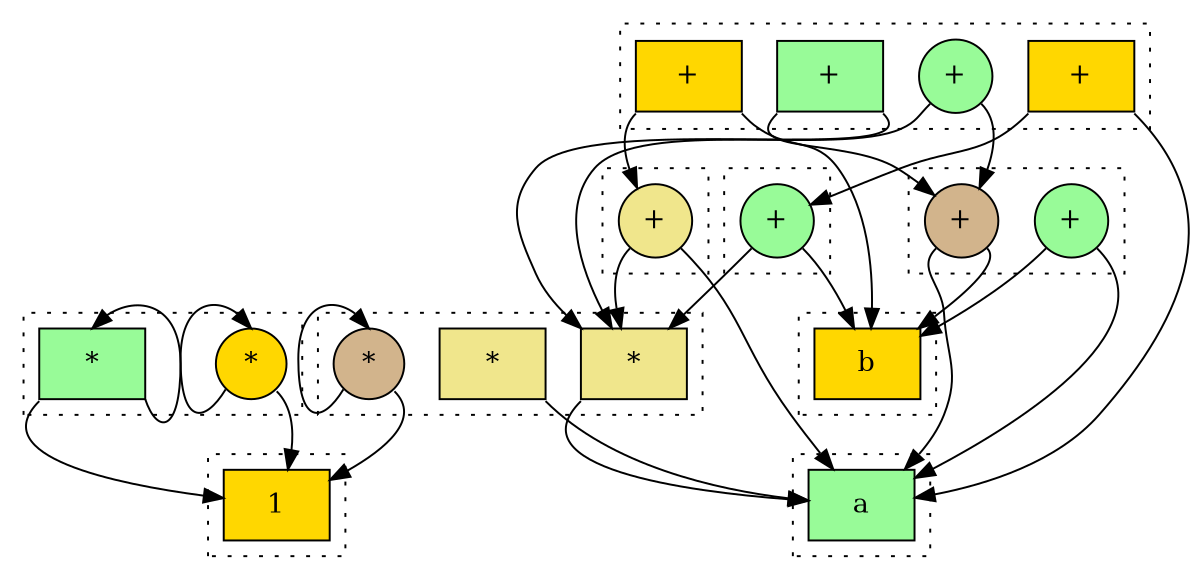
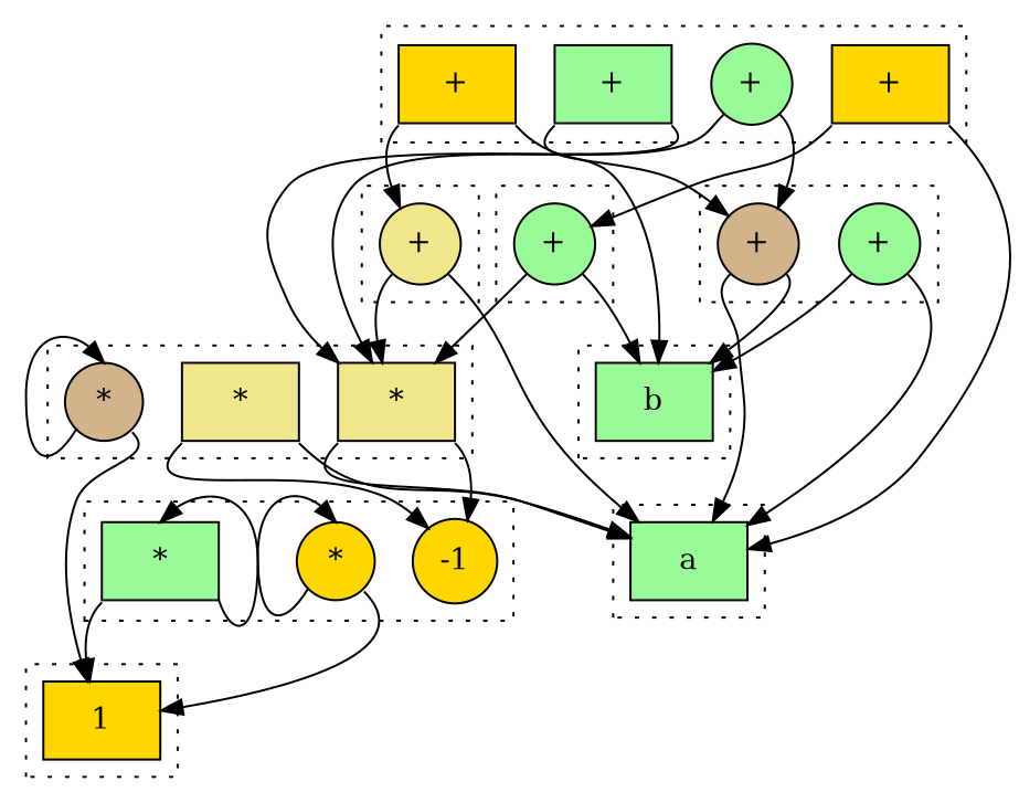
  digraph {
    clusterrank=local
    compound=true
    node [fillcolor=palegreen shape=box style=filled]
    edge [tailport=se]
    n1 [fillcolor=khaki label="+" shape=circle]
    n2 [label=a]
    n3 [label="+" shape=circle]
    n4 [fillcolor=khaki label="*"]
    n5 [fillcolor=khaki label="*"]
    n6 [fillcolor=tan label="*" shape=circle]
-   n7 [fillcolor=gold label=b]
+   n7 [label=b]
    n8 [fillcolor=gold label=1]
    n9 [label="+"]
    n10 [label="+" shape=circle]
    n11 [fillcolor=gold label="+"]
    n12 [fillcolor=gold label="+"]
    n13 [fillcolor=tan label="+" shape=circle]
    n14 [label="+" shape=circle]
+   n15 [fillcolor=gold label=-1 shape=circle]
    n16 [fillcolor=gold label="*" shape=circle]
    n17 [label="*"]
    subgraph cluster_1 {
      style=dotted
      n1
    }
    subgraph cluster_2 {
      style=dotted
      n2
    }
    subgraph cluster_3 {
      style=dotted
      n3
    }
    subgraph cluster_4 {
      style=dotted
      n4
      n5
      n6
    }
    subgraph cluster_5 {
      style=dotted
      n7
    }
    subgraph cluster_6 {
      style=dotted
      n8
    }
    subgraph cluster_7 {
      style=dotted
      n9
      n10
      n11
      n12
    }
    subgraph cluster_8 {
      style=dotted
      n13
      n14
    }
    subgraph cluster_9 {
      style=dotted
+     n15
      n16
      n17
    }
    n1 -> n2
    n1 -> n4 [tailport=sw]
    n3 -> n4 [tailport=sw]
    n3 -> n7
    n4 -> n2 [tailport=sw]
+   n4 -> n15
    n5 -> n2
+   n5 -> n15 [tailport=sw]
    n6 -> n6 [headport=n tailport=sw]
    n6 -> n8
    n9 -> n4
    n9 -> n13 [tailport=sw]
    n10 -> n4 [tailport=sw]
    n10 -> n13
    n11 -> n1 [tailport=sw]
    n11 -> n7
    n12 -> n2
    n12 -> n3 [tailport=sw]
    n13 -> n2 [tailport=sw]
    n13 -> n7
    n14 -> n2
    n14 -> n7 [tailport=sw]
    n16 -> n8
    n16 -> n16 [headport=n tailport=sw]
    n17 -> n8 [tailport=sw]
    n17 -> n17 [headport=n]
  }
